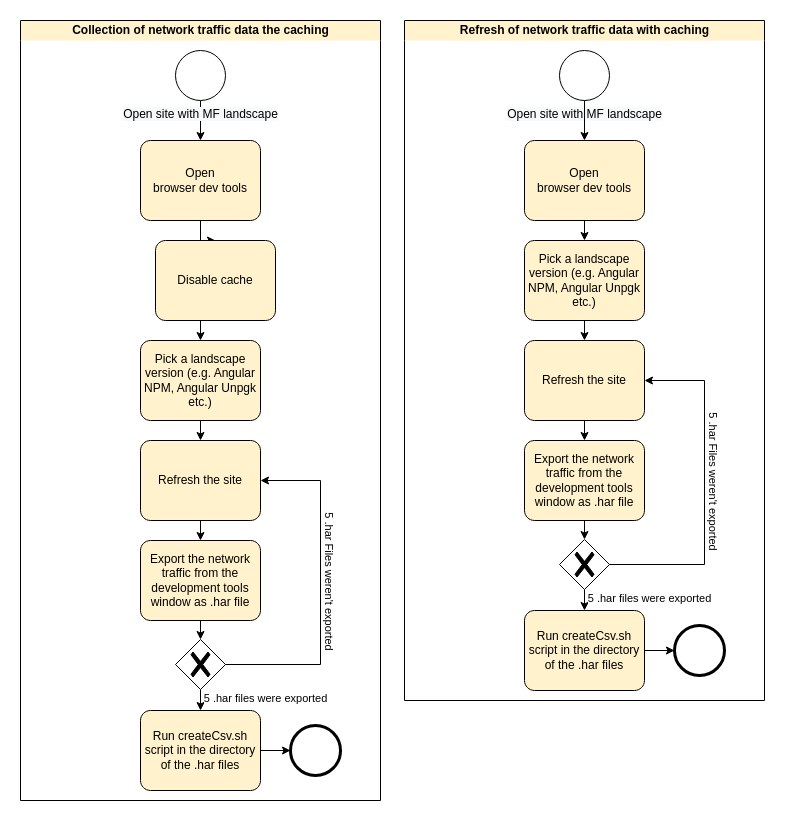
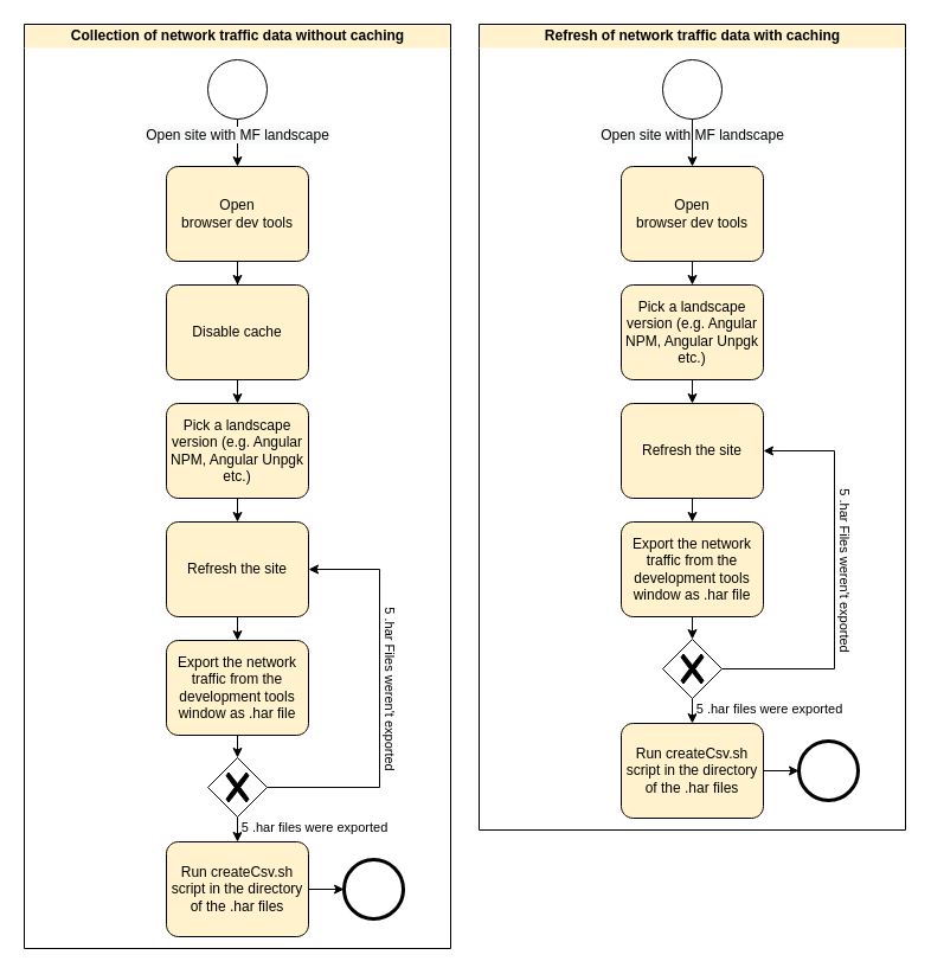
  <mxCell id="0" />
  <mxCell id="1" parent="0" />
- <mxCell id="2" value="Collection of network traffic data the caching" style="swimlane;html=1;startSize=20;fontStyle=1;collapsible=0;horizontal=1;swimlaneLine=0;fillColor=#fff2cc;strokeColor=#000000;gradientColor=none;" vertex="1" parent="1"><mxGeometry x="20" y="20" width="360" height="780" as="geometry" /></mxCell>
+ <mxCell id="2" value="Collection of network traffic data without caching" style="swimlane;html=1;startSize=20;fontStyle=1;collapsible=0;horizontal=1;swimlaneLine=0;fillColor=#fff2cc;strokeColor=#000000;gradientColor=none;" vertex="1" parent="1"><mxGeometry x="20" y="20" width="360" height="780" as="geometry" /></mxCell>
  <mxCell id="3" style="edgeStyle=orthogonalEdgeStyle;rounded=0;orthogonalLoop=1;jettySize=auto;html=1;exitX=0.5;exitY=1;exitDx=0;exitDy=0;exitPerimeter=0;" edge="1" parent="2" source="4" target="6"><mxGeometry relative="1" as="geometry" /></mxCell>
  <mxCell id="4" value="&lt;span style=&quot;background-color: rgb(248 , 249 , 250)&quot;&gt;Open site with MF landscape&lt;/span&gt;" style="points=[[0.145,0.145,0],[0.5,0,0],[0.855,0.145,0],[1,0.5,0],[0.855,0.855,0],[0.5,1,0],[0.145,0.855,0],[0,0.5,0]];shape=mxgraph.bpmn.event;html=1;verticalLabelPosition=bottom;labelBackgroundColor=#ffffff;verticalAlign=top;align=center;perimeter=ellipsePerimeter;outlineConnect=0;aspect=fixed;outline=standard;symbol=general;" vertex="1" parent="2"><mxGeometry x="155" y="30" width="50" height="50" as="geometry" /></mxCell>
  <mxCell id="5" style="edgeStyle=orthogonalEdgeStyle;rounded=0;orthogonalLoop=1;jettySize=auto;html=1;exitX=0.5;exitY=1;exitDx=0;exitDy=0;exitPerimeter=0;" edge="1" parent="2" source="6" target="8"><mxGeometry relative="1" as="geometry" /></mxCell>
  <mxCell id="6" value="Open&#10;browser dev tools" style="points=[[0.25,0,0],[0.5,0,0],[0.75,0,0],[1,0.25,0],[1,0.5,0],[1,0.75,0],[0.75,1,0],[0.5,1,0],[0.25,1,0],[0,0.75,0],[0,0.5,0],[0,0.25,0]];shape=mxgraph.bpmn.task;whiteSpace=wrap;rectStyle=rounded;size=10;taskMarker=abstract;fillColor=#fff2cc;strokeColor=#000000;" vertex="1" parent="2"><mxGeometry x="120" y="120" width="120" height="80" as="geometry" /></mxCell>
  <mxCell id="7" style="edgeStyle=orthogonalEdgeStyle;rounded=0;orthogonalLoop=1;jettySize=auto;html=1;exitX=0.5;exitY=1;exitDx=0;exitDy=0;exitPerimeter=0;entryX=0.5;entryY=0;entryDx=0;entryDy=0;entryPerimeter=0;" edge="1" parent="2" source="8" target="10"><mxGeometry relative="1" as="geometry" /></mxCell>
- <mxCell id="8" value="Disable cache" style="points=[[0.25,0,0],[0.5,0,0],[0.75,0,0],[1,0.25,0],[1,0.5,0],[1,0.75,0],[0.75,1,0],[0.5,1,0],[0.25,1,0],[0,0.75,0],[0,0.5,0],[0,0.25,0]];shape=mxgraph.bpmn.task;whiteSpace=wrap;rectStyle=rounded;size=10;taskMarker=abstract;fillColor=#fff2cc;strokeColor=#000000;" vertex="1" parent="2"><mxGeometry x="135" y="220" width="120" height="80" as="geometry" /></mxCell>
+ <mxCell id="8" value="Disable cache" style="points=[[0.25,0,0],[0.5,0,0],[0.75,0,0],[1,0.25,0],[1,0.5,0],[1,0.75,0],[0.75,1,0],[0.5,1,0],[0.25,1,0],[0,0.75,0],[0,0.5,0],[0,0.25,0]];shape=mxgraph.bpmn.task;whiteSpace=wrap;rectStyle=rounded;size=10;taskMarker=abstract;fillColor=#fff2cc;strokeColor=#000000;" vertex="1" parent="2"><mxGeometry x="120" y="220" width="120" height="80" as="geometry" /></mxCell>
  <mxCell id="9" style="edgeStyle=orthogonalEdgeStyle;rounded=0;orthogonalLoop=1;jettySize=auto;html=1;exitX=0.5;exitY=1;exitDx=0;exitDy=0;exitPerimeter=0;entryX=0.5;entryY=0;entryDx=0;entryDy=0;entryPerimeter=0;" edge="1" parent="2" source="10" target="12"><mxGeometry relative="1" as="geometry"><mxPoint x="180" y="420" as="targetPoint" /></mxGeometry></mxCell>
  <mxCell id="10" value="Pick a landscape version (e.g. Angular NPM, Angular Unpgk etc.)" style="points=[[0.25,0,0],[0.5,0,0],[0.75,0,0],[1,0.25,0],[1,0.5,0],[1,0.75,0],[0.75,1,0],[0.5,1,0],[0.25,1,0],[0,0.75,0],[0,0.5,0],[0,0.25,0]];shape=mxgraph.bpmn.task;whiteSpace=wrap;rectStyle=rounded;size=10;taskMarker=abstract;fillColor=#fff2cc;strokeColor=#000000;" vertex="1" parent="2"><mxGeometry x="120" y="320" width="120" height="80" as="geometry" /></mxCell>
  <mxCell id="11" style="edgeStyle=orthogonalEdgeStyle;rounded=0;orthogonalLoop=1;jettySize=auto;html=1;exitX=0.5;exitY=1;exitDx=0;exitDy=0;exitPerimeter=0;entryX=0.5;entryY=0;entryDx=0;entryDy=0;entryPerimeter=0;" edge="1" parent="2" source="12" target="14"><mxGeometry relative="1" as="geometry" /></mxCell>
  <mxCell id="12" value="Refresh the site" style="points=[[0.25,0,0],[0.5,0,0],[0.75,0,0],[1,0.25,0],[1,0.5,0],[1,0.75,0],[0.75,1,0],[0.5,1,0],[0.25,1,0],[0,0.75,0],[0,0.5,0],[0,0.25,0]];shape=mxgraph.bpmn.task;whiteSpace=wrap;rectStyle=rounded;size=10;taskMarker=abstract;fillColor=#fff2cc;strokeColor=#000000;" vertex="1" parent="2"><mxGeometry x="120" y="420" width="120" height="80" as="geometry" /></mxCell>
  <mxCell id="13" style="edgeStyle=orthogonalEdgeStyle;rounded=0;orthogonalLoop=1;jettySize=auto;html=1;exitX=0.5;exitY=1;exitDx=0;exitDy=0;exitPerimeter=0;entryX=0.5;entryY=0;entryDx=0;entryDy=0;entryPerimeter=0;" edge="1" parent="2" source="14" target="16"><mxGeometry relative="1" as="geometry" /></mxCell>
  <mxCell id="14" value="Export the network traffic from the development tools window as .har file" style="points=[[0.25,0,0],[0.5,0,0],[0.75,0,0],[1,0.25,0],[1,0.5,0],[1,0.75,0],[0.75,1,0],[0.5,1,0],[0.25,1,0],[0,0.75,0],[0,0.5,0],[0,0.25,0]];shape=mxgraph.bpmn.task;whiteSpace=wrap;rectStyle=rounded;size=10;taskMarker=abstract;fillColor=#fff2cc;strokeColor=#000000;" vertex="1" parent="2"><mxGeometry x="120" y="520" width="120" height="80" as="geometry" /></mxCell>
  <mxCell id="15" style="edgeStyle=orthogonalEdgeStyle;rounded=0;orthogonalLoop=1;jettySize=auto;html=1;exitX=0.5;exitY=1;exitDx=0;exitDy=0;exitPerimeter=0;entryX=0.5;entryY=0;entryDx=0;entryDy=0;entryPerimeter=0;" edge="1" parent="2" source="16" target="20"><mxGeometry relative="1" as="geometry" /></mxCell>
  <mxCell id="16" value="" style="points=[[0.25,0.25,0],[0.5,0,0],[0.75,0.25,0],[1,0.5,0],[0.75,0.75,0],[0.5,1,0],[0.25,0.75,0],[0,0.5,0]];shape=mxgraph.bpmn.gateway2;html=1;verticalLabelPosition=bottom;labelBackgroundColor=#ffffff;verticalAlign=top;align=center;perimeter=rhombusPerimeter;outlineConnect=0;outline=none;symbol=none;gwType=exclusive;" vertex="1" parent="2"><mxGeometry x="155" y="619" width="50" height="50" as="geometry" /></mxCell>
  <mxCell id="17" style="edgeStyle=orthogonalEdgeStyle;rounded=0;orthogonalLoop=1;jettySize=auto;html=1;exitX=1;exitY=0.5;exitDx=0;exitDy=0;exitPerimeter=0;entryX=1;entryY=0.5;entryDx=0;entryDy=0;entryPerimeter=0;" edge="1" parent="2" source="16" target="12"><mxGeometry relative="1" as="geometry"><mxPoint x="545" y="455" as="sourcePoint" /><mxPoint x="300" y="470" as="targetPoint" /><Array as="points"><mxPoint x="300" y="644" /><mxPoint x="300" y="460" /></Array></mxGeometry></mxCell>
  <mxCell id="18" value="5 .har Files weren't exported" style="edgeLabel;html=1;align=center;verticalAlign=middle;resizable=0;points=[];rotation=90;" vertex="1" connectable="0" parent="17"><mxGeometry x="-0.24" y="2" relative="1" as="geometry"><mxPoint x="12" y="-50" as="offset" /></mxGeometry></mxCell>
  <mxCell id="19" style="edgeStyle=orthogonalEdgeStyle;rounded=0;orthogonalLoop=1;jettySize=auto;html=1;exitX=1;exitY=0.5;exitDx=0;exitDy=0;exitPerimeter=0;entryX=0;entryY=0.5;entryDx=0;entryDy=0;entryPerimeter=0;" edge="1" parent="2" source="20" target="22"><mxGeometry relative="1" as="geometry" /></mxCell>
  <mxCell id="20" value="Run createCsv.sh script in the directory of the .har files" style="points=[[0.25,0,0],[0.5,0,0],[0.75,0,0],[1,0.25,0],[1,0.5,0],[1,0.75,0],[0.75,1,0],[0.5,1,0],[0.25,1,0],[0,0.75,0],[0,0.5,0],[0,0.25,0]];shape=mxgraph.bpmn.task;whiteSpace=wrap;rectStyle=rounded;size=10;taskMarker=abstract;fillColor=#fff2cc;strokeColor=#000000;" vertex="1" parent="2"><mxGeometry x="120" y="690" width="120" height="80" as="geometry" /></mxCell>
  <mxCell id="21" value="5 .har files were exported" style="edgeLabel;html=1;align=center;verticalAlign=middle;resizable=0;points=[];rotation=0;" vertex="1" connectable="0" parent="2"><mxGeometry x="244" y="677" as="geometry" /></mxCell>
  <mxCell id="22" value="" style="points=[[0.145,0.145,0],[0.5,0,0],[0.855,0.145,0],[1,0.5,0],[0.855,0.855,0],[0.5,1,0],[0.145,0.855,0],[0,0.5,0]];shape=mxgraph.bpmn.event;html=1;verticalLabelPosition=bottom;labelBackgroundColor=#ffffff;verticalAlign=top;align=center;perimeter=ellipsePerimeter;outlineConnect=0;aspect=fixed;outline=end;symbol=terminate2;" vertex="1" parent="2"><mxGeometry x="270" y="705" width="50" height="50" as="geometry" /></mxCell>
  <mxCell id="23" value="Refresh of network traffic data with caching" style="swimlane;html=1;startSize=20;fontStyle=1;collapsible=0;horizontal=1;swimlaneLine=0;fillColor=#fff2cc;strokeColor=#000000;" vertex="1" parent="1"><mxGeometry x="404" y="20" width="360" height="680" as="geometry" /></mxCell>
  <mxCell id="24" value="&lt;span style=&quot;background-color: rgb(248 , 249 , 250)&quot;&gt;Open site with MF landscape&lt;/span&gt;" style="points=[[0.145,0.145,0],[0.5,0,0],[0.855,0.145,0],[1,0.5,0],[0.855,0.855,0],[0.5,1,0],[0.145,0.855,0],[0,0.5,0]];shape=mxgraph.bpmn.event;html=1;verticalLabelPosition=bottom;labelBackgroundColor=#ffffff;verticalAlign=top;align=center;perimeter=ellipsePerimeter;outlineConnect=0;aspect=fixed;outline=standard;symbol=general;" vertex="1" parent="23"><mxGeometry x="155" y="30" width="50" height="50" as="geometry" /></mxCell>
  <mxCell id="25" style="edgeStyle=orthogonalEdgeStyle;rounded=0;orthogonalLoop=1;jettySize=auto;html=1;exitX=0.5;exitY=1;exitDx=0;exitDy=0;exitPerimeter=0;" edge="1" parent="23" source="24" target="27"><mxGeometry relative="1" as="geometry" /></mxCell>
  <mxCell id="26" style="edgeStyle=orthogonalEdgeStyle;rounded=0;orthogonalLoop=1;jettySize=auto;html=1;exitX=0.5;exitY=1;exitDx=0;exitDy=0;exitPerimeter=0;entryX=0.5;entryY=0;entryDx=0;entryDy=0;entryPerimeter=0;" edge="1" parent="23" source="27" target="29"><mxGeometry relative="1" as="geometry"><mxPoint x="180" y="220" as="targetPoint" /></mxGeometry></mxCell>
  <mxCell id="27" value="Open&#10;browser dev tools" style="points=[[0.25,0,0],[0.5,0,0],[0.75,0,0],[1,0.25,0],[1,0.5,0],[1,0.75,0],[0.75,1,0],[0.5,1,0],[0.25,1,0],[0,0.75,0],[0,0.5,0],[0,0.25,0]];shape=mxgraph.bpmn.task;whiteSpace=wrap;rectStyle=rounded;size=10;taskMarker=abstract;fillColor=#fff2cc;strokeColor=#000000;" vertex="1" parent="23"><mxGeometry x="120" y="120" width="120" height="80" as="geometry" /></mxCell>
  <mxCell id="28" style="edgeStyle=orthogonalEdgeStyle;rounded=0;orthogonalLoop=1;jettySize=auto;html=1;exitX=0.5;exitY=1;exitDx=0;exitDy=0;exitPerimeter=0;entryX=0.5;entryY=0;entryDx=0;entryDy=0;entryPerimeter=0;" edge="1" parent="23" source="29" target="31"><mxGeometry relative="1" as="geometry"><mxPoint x="180" y="320" as="targetPoint" /></mxGeometry></mxCell>
  <mxCell id="29" value="Pick a landscape version (e.g. Angular NPM, Angular Unpgk etc.)" style="points=[[0.25,0,0],[0.5,0,0],[0.75,0,0],[1,0.25,0],[1,0.5,0],[1,0.75,0],[0.75,1,0],[0.5,1,0],[0.25,1,0],[0,0.75,0],[0,0.5,0],[0,0.25,0]];shape=mxgraph.bpmn.task;whiteSpace=wrap;rectStyle=rounded;size=10;taskMarker=abstract;fillColor=#fff2cc;strokeColor=#000000;" vertex="1" parent="23"><mxGeometry x="120" y="220" width="120" height="80" as="geometry" /></mxCell>
  <mxCell id="30" style="edgeStyle=orthogonalEdgeStyle;rounded=0;orthogonalLoop=1;jettySize=auto;html=1;exitX=0.5;exitY=1;exitDx=0;exitDy=0;exitPerimeter=0;entryX=0.5;entryY=0;entryDx=0;entryDy=0;entryPerimeter=0;" edge="1" parent="23" source="31" target="33"><mxGeometry relative="1" as="geometry" /></mxCell>
  <mxCell id="31" value="Refresh the site" style="points=[[0.25,0,0],[0.5,0,0],[0.75,0,0],[1,0.25,0],[1,0.5,0],[1,0.75,0],[0.75,1,0],[0.5,1,0],[0.25,1,0],[0,0.75,0],[0,0.5,0],[0,0.25,0]];shape=mxgraph.bpmn.task;whiteSpace=wrap;rectStyle=rounded;size=10;taskMarker=abstract;fillColor=#fff2cc;strokeColor=#000000;" vertex="1" parent="23"><mxGeometry x="120" y="320" width="120" height="80" as="geometry" /></mxCell>
  <mxCell id="32" style="edgeStyle=orthogonalEdgeStyle;rounded=0;orthogonalLoop=1;jettySize=auto;html=1;exitX=0.5;exitY=1;exitDx=0;exitDy=0;exitPerimeter=0;entryX=0.5;entryY=0;entryDx=0;entryDy=0;entryPerimeter=0;" edge="1" parent="23" source="33" target="35"><mxGeometry relative="1" as="geometry" /></mxCell>
  <mxCell id="33" value="Export the network traffic from the development tools window as .har file" style="points=[[0.25,0,0],[0.5,0,0],[0.75,0,0],[1,0.25,0],[1,0.5,0],[1,0.75,0],[0.75,1,0],[0.5,1,0],[0.25,1,0],[0,0.75,0],[0,0.5,0],[0,0.25,0]];shape=mxgraph.bpmn.task;whiteSpace=wrap;rectStyle=rounded;size=10;taskMarker=abstract;fillColor=#FFF2CC;strokeColor=#000000;" vertex="1" parent="23"><mxGeometry x="120" y="420" width="120" height="80" as="geometry" /></mxCell>
  <mxCell id="34" style="edgeStyle=orthogonalEdgeStyle;rounded=0;orthogonalLoop=1;jettySize=auto;html=1;exitX=0.5;exitY=1;exitDx=0;exitDy=0;exitPerimeter=0;entryX=0.5;entryY=0;entryDx=0;entryDy=0;entryPerimeter=0;" edge="1" parent="23" source="35" target="39"><mxGeometry relative="1" as="geometry" /></mxCell>
  <mxCell id="35" value="" style="points=[[0.25,0.25,0],[0.5,0,0],[0.75,0.25,0],[1,0.5,0],[0.75,0.75,0],[0.5,1,0],[0.25,0.75,0],[0,0.5,0]];shape=mxgraph.bpmn.gateway2;html=1;verticalLabelPosition=bottom;labelBackgroundColor=#ffffff;verticalAlign=top;align=center;perimeter=rhombusPerimeter;outlineConnect=0;outline=none;symbol=none;gwType=exclusive;" vertex="1" parent="23"><mxGeometry x="155" y="519" width="50" height="50" as="geometry" /></mxCell>
  <mxCell id="36" style="edgeStyle=orthogonalEdgeStyle;rounded=0;orthogonalLoop=1;jettySize=auto;html=1;exitX=1;exitY=0.5;exitDx=0;exitDy=0;exitPerimeter=0;entryX=1;entryY=0.5;entryDx=0;entryDy=0;entryPerimeter=0;" edge="1" parent="23" source="35" target="31"><mxGeometry relative="1" as="geometry"><mxPoint x="545" y="355" as="sourcePoint" /><mxPoint x="300" y="370" as="targetPoint" /><Array as="points"><mxPoint x="300" y="544" /><mxPoint x="300" y="360" /></Array></mxGeometry></mxCell>
  <mxCell id="37" value="5 .har Files weren't exported" style="edgeLabel;html=1;align=center;verticalAlign=middle;resizable=0;points=[];rotation=90;" vertex="1" connectable="0" parent="36"><mxGeometry x="-0.24" y="2" relative="1" as="geometry"><mxPoint x="12" y="-50" as="offset" /></mxGeometry></mxCell>
  <mxCell id="38" style="edgeStyle=orthogonalEdgeStyle;rounded=0;orthogonalLoop=1;jettySize=auto;html=1;exitX=1;exitY=0.5;exitDx=0;exitDy=0;exitPerimeter=0;entryX=0;entryY=0.5;entryDx=0;entryDy=0;entryPerimeter=0;" edge="1" parent="23" source="39" target="41"><mxGeometry relative="1" as="geometry" /></mxCell>
  <mxCell id="39" value="Run createCsv.sh script in the directory of the .har files" style="points=[[0.25,0,0],[0.5,0,0],[0.75,0,0],[1,0.25,0],[1,0.5,0],[1,0.75,0],[0.75,1,0],[0.5,1,0],[0.25,1,0],[0,0.75,0],[0,0.5,0],[0,0.25,0]];shape=mxgraph.bpmn.task;whiteSpace=wrap;rectStyle=rounded;size=10;taskMarker=abstract;fillColor=#fff2cc;strokeColor=#000000;" vertex="1" parent="23"><mxGeometry x="120" y="590" width="120" height="80" as="geometry" /></mxCell>
  <mxCell id="40" value="5 .har files were exported" style="edgeLabel;html=1;align=center;verticalAlign=middle;resizable=0;points=[];rotation=0;" vertex="1" connectable="0" parent="23"><mxGeometry x="244" y="577" as="geometry" /></mxCell>
  <mxCell id="41" value="" style="points=[[0.145,0.145,0],[0.5,0,0],[0.855,0.145,0],[1,0.5,0],[0.855,0.855,0],[0.5,1,0],[0.145,0.855,0],[0,0.5,0]];shape=mxgraph.bpmn.event;html=1;verticalLabelPosition=bottom;labelBackgroundColor=#ffffff;verticalAlign=top;align=center;perimeter=ellipsePerimeter;outlineConnect=0;aspect=fixed;outline=end;symbol=terminate2;" vertex="1" parent="23"><mxGeometry x="270" y="605" width="50" height="50" as="geometry" /></mxCell>
